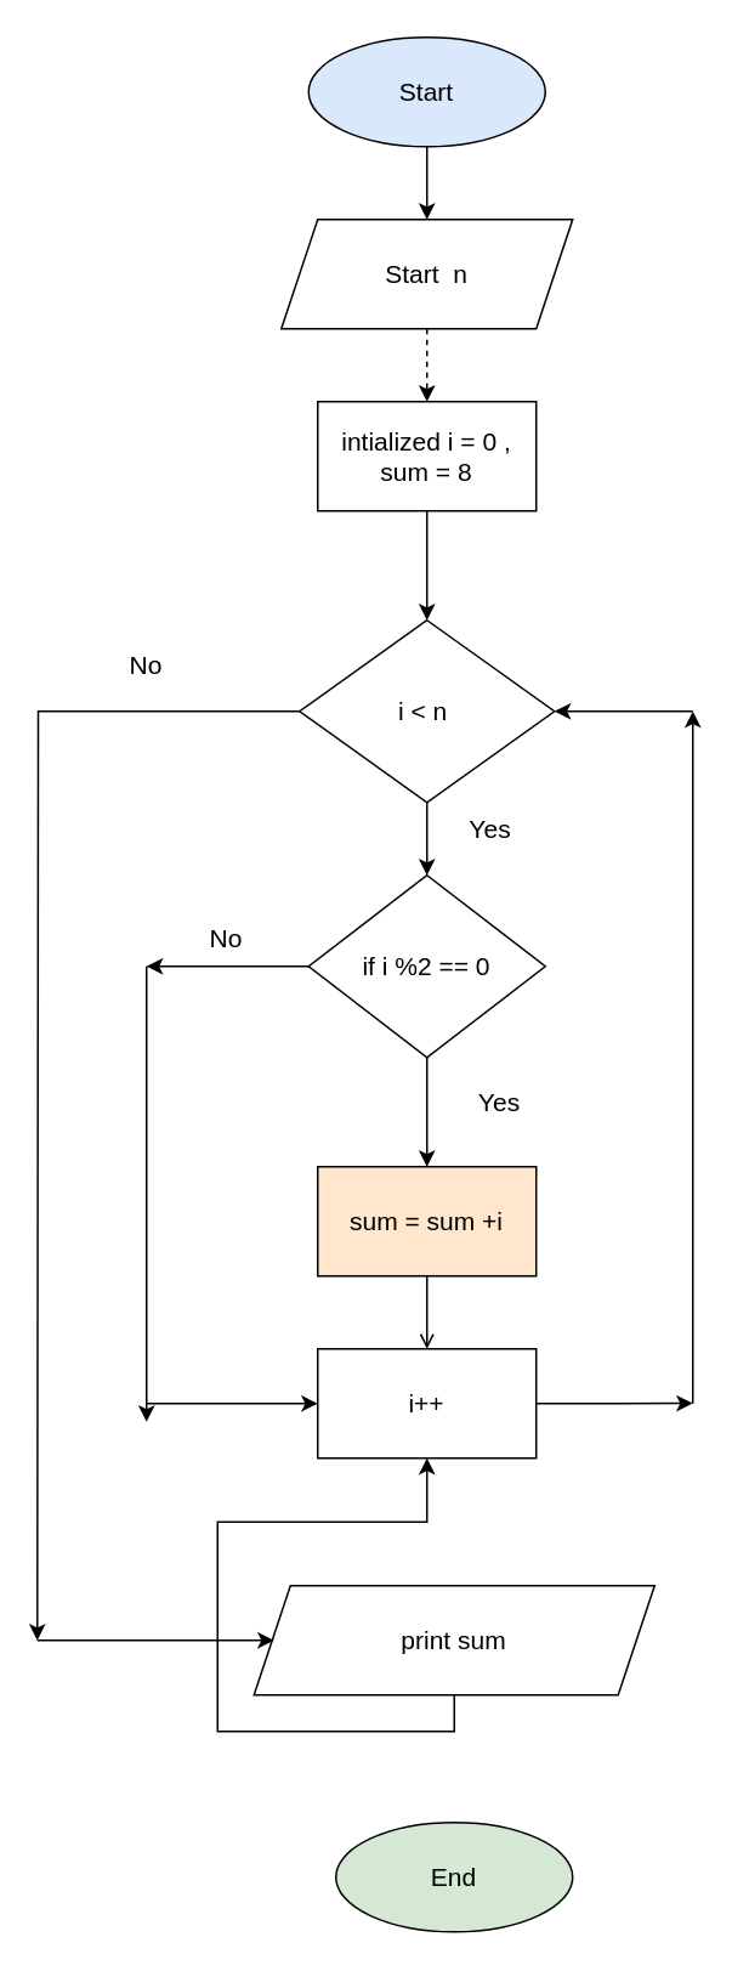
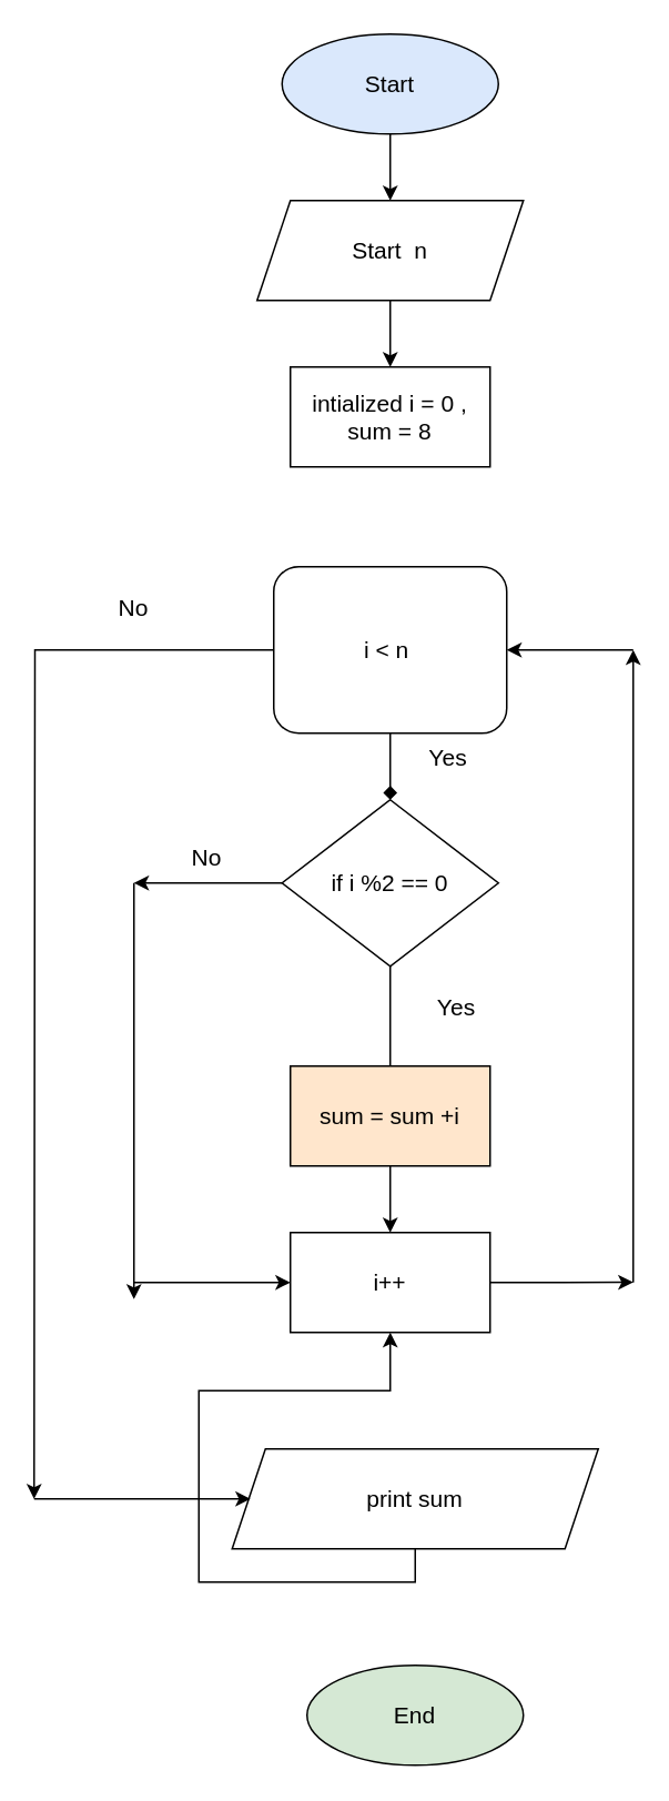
  <mxCell id="0" />
  <mxCell id="1" parent="0" />
  <mxCell id="2" style="edgeStyle=orthogonalEdgeStyle;rounded=0;orthogonalLoop=1;jettySize=auto;html=1;exitX=0.5;exitY=1;exitDx=0;exitDy=0;fontSize=14;" edge="1" parent="1" source="3" target="5"><mxGeometry relative="1" as="geometry" /></mxCell>
  <mxCell id="3" value="&lt;font style=&quot;font-size: 14px;&quot;&gt;Start&lt;/font&gt;" style="ellipse;whiteSpace=wrap;html=1;fillColor=#dae8fc;" vertex="1" parent="1"><mxGeometry x="169" y="20" width="130" height="60" as="geometry" /></mxCell>
- <mxCell id="4" style="edgeStyle=orthogonalEdgeStyle;rounded=0;orthogonalLoop=1;jettySize=auto;html=1;exitX=0.5;exitY=1;exitDx=0;exitDy=0;entryX=0.5;entryY=0;entryDx=0;entryDy=0;fontSize=14;dashed=1;" edge="1" parent="1" source="5" target="10"><mxGeometry relative="1" as="geometry" /></mxCell>
+ <mxCell id="4" style="edgeStyle=orthogonalEdgeStyle;rounded=0;orthogonalLoop=1;jettySize=auto;html=1;exitX=0.5;exitY=1;exitDx=0;exitDy=0;entryX=0.5;entryY=0;entryDx=0;entryDy=0;fontSize=14;" edge="1" parent="1" source="5" target="10"><mxGeometry relative="1" as="geometry" /></mxCell>
  <mxCell id="5" value="Start&amp;nbsp; n" style="shape=parallelogram;perimeter=parallelogramPerimeter;whiteSpace=wrap;html=1;fixedSize=1;fontSize=14;" vertex="1" parent="1"><mxGeometry x="154" y="120" width="160" height="60" as="geometry" /></mxCell>
- <mxCell id="6" style="edgeStyle=orthogonalEdgeStyle;rounded=0;orthogonalLoop=1;jettySize=auto;html=1;exitX=0.5;exitY=1;exitDx=0;exitDy=0;fontSize=14;" edge="1" parent="1" source="8" target="12"><mxGeometry relative="1" as="geometry" /></mxCell>
+ <mxCell id="6" style="edgeStyle=orthogonalEdgeStyle;rounded=0;orthogonalLoop=1;jettySize=auto;html=1;exitX=0.5;exitY=1;exitDx=0;exitDy=0;fontSize=14;endArrow=diamond;" edge="1" parent="1" source="8" target="12"><mxGeometry relative="1" as="geometry" /></mxCell>
  <mxCell id="7" style="edgeStyle=orthogonalEdgeStyle;rounded=0;orthogonalLoop=1;jettySize=auto;html=1;exitX=0;exitY=0.5;exitDx=0;exitDy=0;fontSize=14;" edge="1" parent="1" source="8"><mxGeometry relative="1" as="geometry"><mxPoint x="20" y="900" as="targetPoint" /></mxGeometry></mxCell>
- <mxCell id="8" value="i &amp;lt; n&amp;nbsp;" style="rhombus;whiteSpace=wrap;html=1;fontSize=14;" vertex="1" parent="1"><mxGeometry x="164" y="340" width="140" height="100" as="geometry" /></mxCell>
- <mxCell id="9" style="edgeStyle=orthogonalEdgeStyle;rounded=0;orthogonalLoop=1;jettySize=auto;html=1;exitX=0.5;exitY=1;exitDx=0;exitDy=0;entryX=0.5;entryY=0;entryDx=0;entryDy=0;fontSize=14;" edge="1" parent="1" source="10" target="8"><mxGeometry relative="1" as="geometry" /></mxCell>
+ <mxCell id="8" value="i &amp;lt; n&amp;nbsp;" style="whiteSpace=wrap;html=1;fontSize=14;rounded=1;" vertex="1" parent="1"><mxGeometry x="164" y="340" width="140" height="100" as="geometry" /></mxCell>
  <mxCell id="10" value="intialized i = 0 , sum = 8" style="rounded=0;whiteSpace=wrap;html=1;fontSize=14;" vertex="1" parent="1"><mxGeometry x="174" y="220" width="120" height="60" as="geometry" /></mxCell>
- <mxCell id="11" style="edgeStyle=orthogonalEdgeStyle;rounded=0;orthogonalLoop=1;jettySize=auto;html=1;exitX=0.5;exitY=1;exitDx=0;exitDy=0;entryX=0.5;entryY=0;entryDx=0;entryDy=0;fontSize=14;" edge="1" parent="1" source="12" target="14"><mxGeometry relative="1" as="geometry" /></mxCell>
+ <mxCell id="11" style="edgeStyle=orthogonalEdgeStyle;rounded=0;orthogonalLoop=1;jettySize=auto;html=1;exitX=0.5;exitY=1;exitDx=0;exitDy=0;entryX=0.5;entryY=0;entryDx=0;entryDy=0;fontSize=14;endArrow=none;" edge="1" parent="1" source="12" target="14"><mxGeometry relative="1" as="geometry" /></mxCell>
  <mxCell id="12" value="if i %2 == 0" style="rhombus;whiteSpace=wrap;html=1;fontSize=14;" vertex="1" parent="1"><mxGeometry x="169" y="480" width="130" height="100" as="geometry" /></mxCell>
- <mxCell id="13" style="edgeStyle=orthogonalEdgeStyle;rounded=0;orthogonalLoop=1;jettySize=auto;html=1;exitX=0.5;exitY=1;exitDx=0;exitDy=0;entryX=0.5;entryY=0;entryDx=0;entryDy=0;fontSize=14;endArrow=open;" edge="1" parent="1" source="14" target="19"><mxGeometry relative="1" as="geometry" /></mxCell>
+ <mxCell id="13" style="edgeStyle=orthogonalEdgeStyle;rounded=0;orthogonalLoop=1;jettySize=auto;html=1;exitX=0.5;exitY=1;exitDx=0;exitDy=0;entryX=0.5;entryY=0;entryDx=0;entryDy=0;fontSize=14;" edge="1" parent="1" source="14" target="19"><mxGeometry relative="1" as="geometry" /></mxCell>
  <mxCell id="14" value="sum = sum +i" style="rounded=0;whiteSpace=wrap;html=1;fontSize=14;fillColor=#ffe6cc;" vertex="1" parent="1"><mxGeometry x="174" y="640" width="120" height="60" as="geometry" /></mxCell>
  <mxCell id="15" value="Yes" style="text;strokeColor=none;align=center;fillColor=none;html=1;verticalAlign=middle;whiteSpace=wrap;rounded=0;fontSize=14;" vertex="1" parent="1"><mxGeometry x="244" y="590" width="60" height="30" as="geometry" /></mxCell>
  <mxCell id="16" value="Yes" style="text;strokeColor=none;align=center;fillColor=none;html=1;verticalAlign=middle;whiteSpace=wrap;rounded=0;fontSize=14;" vertex="1" parent="1"><mxGeometry x="239" y="440" width="60" height="30" as="geometry" /></mxCell>
  <mxCell id="17" value="No" style="text;strokeColor=none;align=center;fillColor=none;html=1;verticalAlign=middle;whiteSpace=wrap;rounded=0;fontSize=14;" vertex="1" parent="1"><mxGeometry x="50" y="350" width="60" height="30" as="geometry" /></mxCell>
  <mxCell id="18" style="edgeStyle=orthogonalEdgeStyle;rounded=0;orthogonalLoop=1;jettySize=auto;html=1;exitX=1;exitY=0.5;exitDx=0;exitDy=0;fontSize=14;" edge="1" parent="1" source="19"><mxGeometry relative="1" as="geometry"><mxPoint x="380" y="769.857" as="targetPoint" /></mxGeometry></mxCell>
  <mxCell id="19" value="i++" style="rounded=0;whiteSpace=wrap;html=1;fontSize=14;" vertex="1" parent="1"><mxGeometry x="174" y="740" width="120" height="60" as="geometry" /></mxCell>
  <mxCell id="20" style="edgeStyle=orthogonalEdgeStyle;rounded=0;orthogonalLoop=1;jettySize=auto;html=1;exitX=0.5;exitY=1;exitDx=0;exitDy=0;fontSize=14;" edge="1" parent="1" source="21" target="19"><mxGeometry relative="1" as="geometry" /></mxCell>
  <mxCell id="21" value="print sum" style="shape=parallelogram;perimeter=parallelogramPerimeter;whiteSpace=wrap;html=1;fixedSize=1;fontSize=14;" vertex="1" parent="1"><mxGeometry x="139" y="870" width="220" height="60" as="geometry" /></mxCell>
  <mxCell id="22" value="" style="endArrow=classic;html=1;rounded=0;fontSize=14;" edge="1" parent="1"><mxGeometry width="50" height="50" relative="1" as="geometry"><mxPoint x="20" y="900" as="sourcePoint" /><mxPoint x="150" y="900" as="targetPoint" /></mxGeometry></mxCell>
  <mxCell id="23" value="&lt;span style=&quot;font-size: 14px;&quot;&gt;End&lt;/span&gt;" style="ellipse;whiteSpace=wrap;html=1;fillColor=#d5e8d4;" vertex="1" parent="1"><mxGeometry x="184" y="1000" width="130" height="60" as="geometry" /></mxCell>
  <mxCell id="24" value="" style="endArrow=classic;html=1;rounded=0;fontSize=14;" edge="1" parent="1"><mxGeometry width="50" height="50" relative="1" as="geometry"><mxPoint x="380" y="770" as="sourcePoint" /><mxPoint x="380" y="390" as="targetPoint" /></mxGeometry></mxCell>
  <mxCell id="25" value="" style="endArrow=classic;html=1;rounded=0;fontSize=14;" edge="1" parent="1" target="8"><mxGeometry width="50" height="50" relative="1" as="geometry"><mxPoint x="380" y="390" as="sourcePoint" /><mxPoint x="370" y="350" as="targetPoint" /></mxGeometry></mxCell>
  <mxCell id="26" value="" style="endArrow=classic;html=1;rounded=0;fontSize=14;exitX=0;exitY=0.5;exitDx=0;exitDy=0;" edge="1" parent="1" source="12"><mxGeometry width="50" height="50" relative="1" as="geometry"><mxPoint x="180" y="490" as="sourcePoint" /><mxPoint x="80" y="530" as="targetPoint" /></mxGeometry></mxCell>
  <mxCell id="27" value="" style="endArrow=classic;html=1;rounded=0;fontSize=14;" edge="1" parent="1"><mxGeometry width="50" height="50" relative="1" as="geometry"><mxPoint x="80" y="530" as="sourcePoint" /><mxPoint x="80" y="780" as="targetPoint" /></mxGeometry></mxCell>
  <mxCell id="28" value="" style="endArrow=classic;html=1;rounded=0;fontSize=14;entryX=0;entryY=0.5;entryDx=0;entryDy=0;" edge="1" parent="1" target="19"><mxGeometry width="50" height="50" relative="1" as="geometry"><mxPoint x="80" y="770" as="sourcePoint" /><mxPoint x="230" y="440" as="targetPoint" /></mxGeometry></mxCell>
  <mxCell id="29" value="No" style="text;strokeColor=none;align=center;fillColor=none;html=1;verticalAlign=middle;whiteSpace=wrap;rounded=0;fontSize=14;" vertex="1" parent="1"><mxGeometry x="94" y="500" width="60" height="30" as="geometry" /></mxCell>
